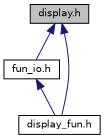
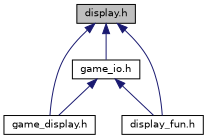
  digraph {
    node [color=black fillcolor=white fontname=Helvetica fontsize=10 shape=record style=filled]
    edge [color=midnightblue dir=back fontname=Helvetica fontsize=10 labelfontname=Helvetica labelfontsize=10 style=solid]
    n1 [fillcolor=grey75 fontcolor=black height=0.2 label="display.h" width=0.4]
-   n3 [height=0.2 label="fun_io.h" width=0.4]
+   n2 [height=0.2 label="game_display.h" width=0.4]
+   n3 [height=0.2 label="game_io.h" width=0.4]
    n4 [height=0.2 label="display_fun.h" width=0.4]
+   n1 -> n2
    n1 -> n3
    n1 -> n4
+   n3 -> n2
    n3 -> n4
  }
